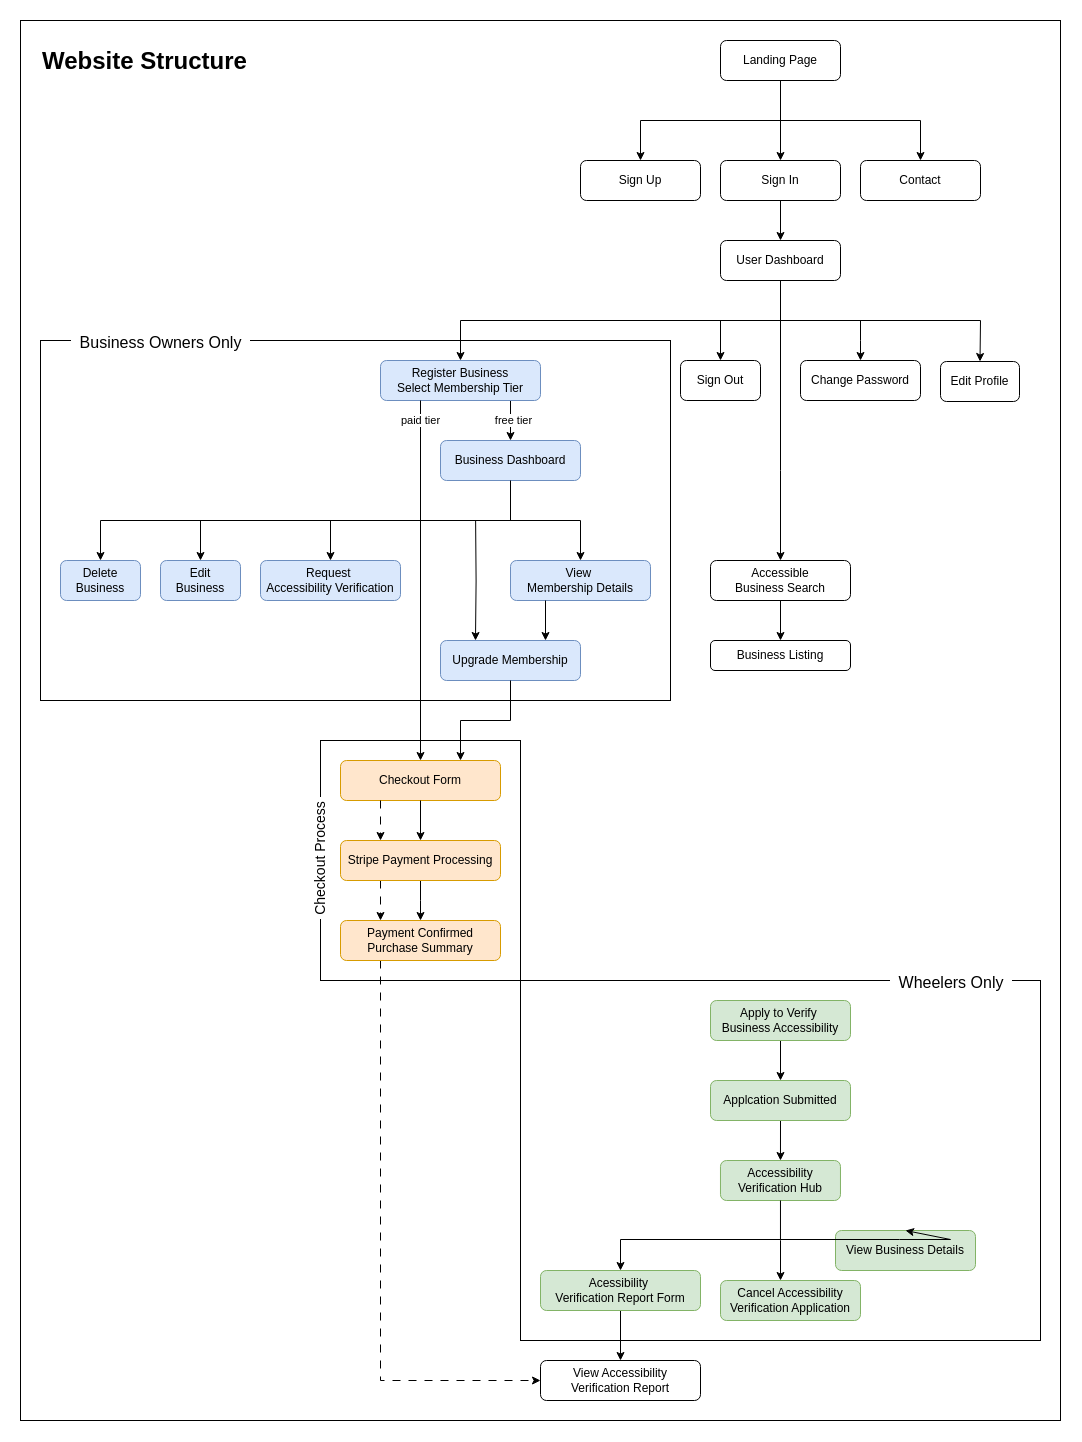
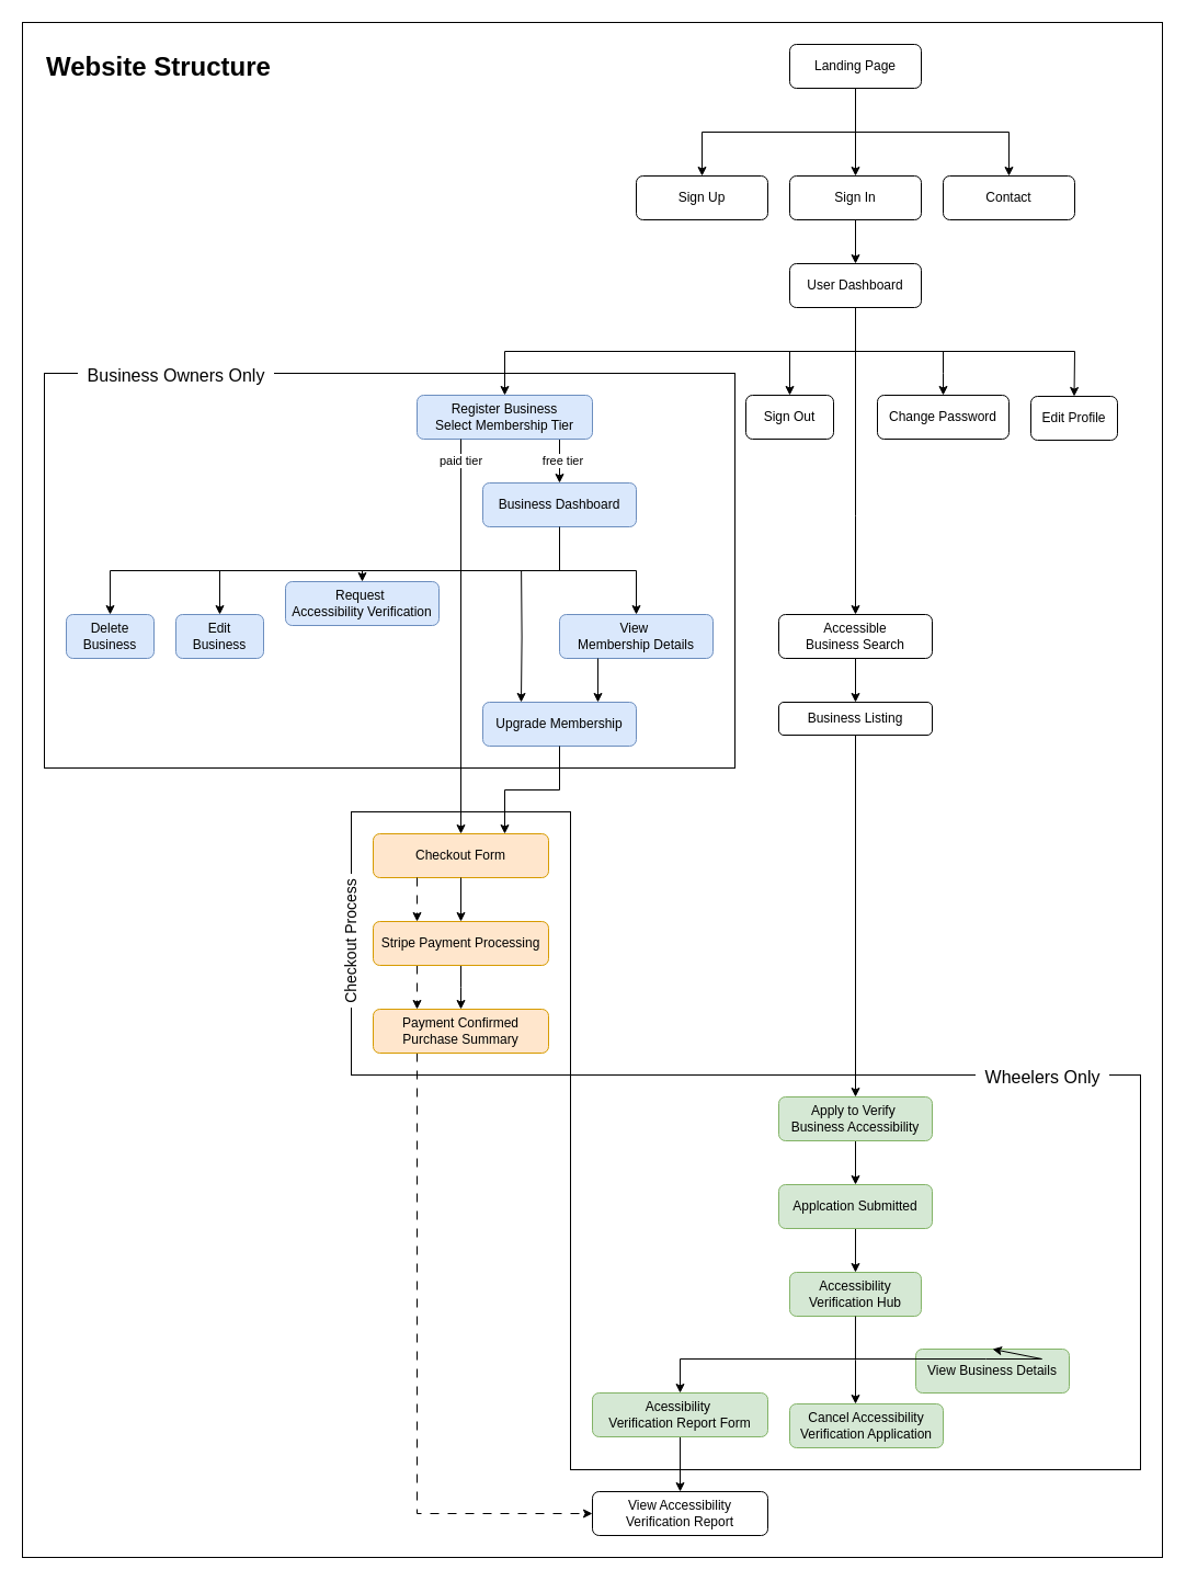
  <mxCell id="0" />
  <mxCell id="1" parent="0" />
  <mxCell id="2" value="" style="rounded=0;whiteSpace=wrap;html=1;fillColor=none;" vertex="1" parent="1"><mxGeometry x="520" y="980" width="520" height="360" as="geometry" /></mxCell>
  <mxCell id="3" value="" style="rounded=0;whiteSpace=wrap;html=1;" parent="1" vertex="1"><mxGeometry x="320" y="740" width="200" height="240" as="geometry" /></mxCell>
  <mxCell id="4" value="" style="edgeStyle=orthogonalEdgeStyle;rounded=0;orthogonalLoop=1;jettySize=auto;html=1;entryX=0.5;entryY=0;entryDx=0;entryDy=0;exitX=0.5;exitY=1;exitDx=0;exitDy=0;" parent="1" source="5" target="9" edge="1"><mxGeometry relative="1" as="geometry"><mxPoint x="780" y="101" as="sourcePoint" /><mxPoint x="780" y="181" as="targetPoint" /><Array as="points" /></mxGeometry></mxCell>
  <mxCell id="5" value="Landing Page" style="rounded=1;whiteSpace=wrap;html=1;" parent="1" vertex="1"><mxGeometry x="720" y="40" width="120" height="40" as="geometry" /></mxCell>
  <mxCell id="6" style="edgeStyle=orthogonalEdgeStyle;rounded=0;orthogonalLoop=1;jettySize=auto;html=1;entryX=0.5;entryY=0;entryDx=0;entryDy=0;" parent="1" target="7" edge="1"><mxGeometry relative="1" as="geometry"><mxPoint x="640" y="141" as="targetPoint" /><mxPoint x="780" y="120" as="sourcePoint" /><Array as="points"><mxPoint x="640" y="120" /></Array></mxGeometry></mxCell>
  <mxCell id="7" value="Sign Up" style="rounded=1;whiteSpace=wrap;html=1;" parent="1" vertex="1"><mxGeometry x="580" y="160" width="120" height="40" as="geometry" /></mxCell>
  <mxCell id="8" value="" style="edgeStyle=orthogonalEdgeStyle;rounded=0;orthogonalLoop=1;jettySize=auto;html=1;" parent="1" source="9" target="14" edge="1"><mxGeometry relative="1" as="geometry" /></mxCell>
  <mxCell id="9" value="Sign In" style="rounded=1;whiteSpace=wrap;html=1;" parent="1" vertex="1"><mxGeometry x="720" y="160" width="120" height="40" as="geometry" /></mxCell>
  <mxCell id="10" style="edgeStyle=orthogonalEdgeStyle;rounded=0;orthogonalLoop=1;jettySize=auto;html=1;entryX=0.5;entryY=0;entryDx=0;entryDy=0;" edge="1" parent="1" target="11"><mxGeometry relative="1" as="geometry"><mxPoint x="780" y="120" as="sourcePoint" /><Array as="points"><mxPoint x="920" y="120" /></Array></mxGeometry></mxCell>
  <mxCell id="11" value="Contact" style="rounded=1;whiteSpace=wrap;html=1;" parent="1" vertex="1"><mxGeometry x="860" y="160" width="120" height="40" as="geometry" /></mxCell>
  <mxCell id="12" value="" style="edgeStyle=orthogonalEdgeStyle;rounded=0;orthogonalLoop=1;jettySize=auto;html=1;entryX=0.5;entryY=0;entryDx=0;entryDy=0;" parent="1" target="17" edge="1"><mxGeometry relative="1" as="geometry"><mxPoint x="780" y="320" as="sourcePoint" /><Array as="points"><mxPoint x="460" y="320" /></Array></mxGeometry></mxCell>
  <mxCell id="13" value="" style="edgeStyle=orthogonalEdgeStyle;rounded=0;orthogonalLoop=1;jettySize=auto;html=1;exitX=0.5;exitY=1;exitDx=0;exitDy=0;" parent="1" source="14" target="33" edge="1"><mxGeometry relative="1" as="geometry"><mxPoint x="780" y="380" as="sourcePoint" /><Array as="points"><mxPoint x="780" y="280" /><mxPoint x="780" y="470" /><mxPoint x="780" y="470" /></Array></mxGeometry></mxCell>
  <mxCell id="14" value="User Dashboard" style="rounded=1;whiteSpace=wrap;html=1;" parent="1" vertex="1"><mxGeometry x="720" y="240" width="120" height="40" as="geometry" /></mxCell>
  <mxCell id="15" value="" style="edgeStyle=orthogonalEdgeStyle;rounded=0;orthogonalLoop=1;jettySize=auto;html=1;exitX=0.75;exitY=1;exitDx=0;exitDy=0;entryX=0.5;entryY=0;entryDx=0;entryDy=0;" parent="1" source="17" target="19" edge="1"><mxGeometry relative="1" as="geometry"><Array as="points"><mxPoint x="510" y="400" /></Array></mxGeometry></mxCell>
  <mxCell id="16" value="free tier" style="edgeLabel;html=1;align=center;verticalAlign=middle;resizable=0;points=[];" vertex="1" connectable="0" parent="15"><mxGeometry x="0.043" y="2" relative="1" as="geometry"><mxPoint y="3" as="offset" /></mxGeometry></mxCell>
  <mxCell id="17" value="Register Business&lt;div&gt;Select Membership Tier&lt;/div&gt;" style="rounded=1;whiteSpace=wrap;html=1;fillColor=#dae8fc;strokeColor=#6c8ebf;" parent="1" vertex="1"><mxGeometry x="380" y="360" width="160" height="40" as="geometry" /></mxCell>
  <mxCell id="18" value="" style="edgeStyle=orthogonalEdgeStyle;rounded=0;orthogonalLoop=1;jettySize=auto;html=1;" parent="1" edge="1"><mxGeometry relative="1" as="geometry"><mxPoint x="520" y="520" as="sourcePoint" /><mxPoint x="100" y="560" as="targetPoint" /><Array as="points"><mxPoint x="100" y="520" /><mxPoint x="100" y="560" /></Array></mxGeometry></mxCell>
  <mxCell id="19" value="Business Dashboard" style="rounded=1;whiteSpace=wrap;html=1;fillColor=#dae8fc;strokeColor=#6c8ebf;" parent="1" vertex="1"><mxGeometry x="440" y="440" width="140" height="40" as="geometry" /></mxCell>
  <mxCell id="20" style="edgeStyle=orthogonalEdgeStyle;rounded=0;orthogonalLoop=1;jettySize=auto;html=1;entryX=0.5;entryY=0;entryDx=0;entryDy=0;" edge="1" parent="1" target="21"><mxGeometry relative="1" as="geometry"><mxPoint x="510" y="520" as="sourcePoint" /><Array as="points"><mxPoint x="580" y="520" /></Array></mxGeometry></mxCell>
  <mxCell id="21" value="View&amp;nbsp;&lt;div&gt;Membership&amp;nbsp;&lt;span style=&quot;background-color: transparent; color: light-dark(rgb(0, 0, 0), rgb(255, 255, 255));&quot;&gt;Details&lt;/span&gt;&lt;/div&gt;" style="rounded=1;whiteSpace=wrap;html=1;fillColor=#dae8fc;strokeColor=#6c8ebf;" parent="1" vertex="1"><mxGeometry x="510" y="560" width="140" height="40" as="geometry" /></mxCell>
  <mxCell id="22" value="Checkout Form" style="rounded=1;whiteSpace=wrap;html=1;fillColor=#ffe6cc;strokeColor=#d79b00;" parent="1" vertex="1"><mxGeometry x="340" y="760" width="160" height="40" as="geometry" /></mxCell>
  <mxCell id="23" style="edgeStyle=orthogonalEdgeStyle;rounded=0;orthogonalLoop=1;jettySize=auto;html=1;entryX=0.5;entryY=0;entryDx=0;entryDy=0;" parent="1" source="26" target="28" edge="1"><mxGeometry relative="1" as="geometry"><mxPoint x="408" y="837" as="targetPoint" /><Array as="points"><mxPoint x="420" y="900" /><mxPoint x="420" y="900" /></Array></mxGeometry></mxCell>
  <mxCell id="24" style="edgeStyle=orthogonalEdgeStyle;rounded=0;orthogonalLoop=1;jettySize=auto;html=1;exitX=0.25;exitY=1;exitDx=0;exitDy=0;entryX=0.25;entryY=0;entryDx=0;entryDy=0;dashed=1;dashPattern=8 8;" edge="1" parent="1" source="22" target="26"><mxGeometry relative="1" as="geometry" /></mxCell>
  <mxCell id="25" style="edgeStyle=orthogonalEdgeStyle;rounded=0;orthogonalLoop=1;jettySize=auto;html=1;exitX=0.25;exitY=1;exitDx=0;exitDy=0;entryX=0.25;entryY=0;entryDx=0;entryDy=0;dashed=1;dashPattern=8 8;" edge="1" parent="1" source="26" target="28"><mxGeometry relative="1" as="geometry" /></mxCell>
  <mxCell id="26" value="Stripe Payment Processing" style="rounded=1;whiteSpace=wrap;html=1;fillColor=#ffe6cc;strokeColor=#d79b00;" parent="1" vertex="1"><mxGeometry x="340" y="840" width="160" height="40" as="geometry" /></mxCell>
  <mxCell id="27" style="edgeStyle=orthogonalEdgeStyle;rounded=0;orthogonalLoop=1;jettySize=auto;html=1;exitX=0.25;exitY=1;exitDx=0;exitDy=0;entryX=0;entryY=0.5;entryDx=0;entryDy=0;dashed=1;dashPattern=8 8;" edge="1" parent="1" source="28" target="43"><mxGeometry relative="1" as="geometry"><mxPoint x="480" y="1400" as="targetPoint" /><Array as="points"><mxPoint x="380" y="1380" /></Array></mxGeometry></mxCell>
  <mxCell id="28" value="Payment Confirmed&lt;div&gt;Purchase Summary&lt;/div&gt;" style="rounded=1;whiteSpace=wrap;html=1;fillColor=#ffe6cc;strokeColor=#d79b00;" parent="1" vertex="1"><mxGeometry x="340" y="920" width="160" height="40" as="geometry" /></mxCell>
  <mxCell id="29" style="edgeStyle=orthogonalEdgeStyle;rounded=0;orthogonalLoop=1;jettySize=auto;html=1;exitX=0.25;exitY=0;exitDx=0;exitDy=0;entryX=0.25;entryY=0;entryDx=0;entryDy=0;" edge="1" parent="1" target="31"><mxGeometry relative="1" as="geometry"><mxPoint x="475.118" y="520" as="sourcePoint" /></mxGeometry></mxCell>
  <mxCell id="30" style="edgeStyle=orthogonalEdgeStyle;rounded=0;orthogonalLoop=1;jettySize=auto;html=1;exitX=0.25;exitY=1;exitDx=0;exitDy=0;entryX=0.75;entryY=0;entryDx=0;entryDy=0;" edge="1" parent="1" source="21" target="31"><mxGeometry relative="1" as="geometry" /></mxCell>
  <mxCell id="31" value="Upgrade&amp;nbsp;&lt;span style=&quot;background-color: transparent; color: light-dark(rgb(0, 0, 0), rgb(255, 255, 255));&quot;&gt;Membership&lt;/span&gt;" style="rounded=1;whiteSpace=wrap;html=1;fillColor=#dae8fc;strokeColor=#6c8ebf;" parent="1" vertex="1"><mxGeometry x="440" y="640" width="140" height="40" as="geometry" /></mxCell>
  <mxCell id="32" value="" style="edgeStyle=orthogonalEdgeStyle;rounded=0;orthogonalLoop=1;jettySize=auto;html=1;" parent="1" source="33" target="35" edge="1"><mxGeometry relative="1" as="geometry" /></mxCell>
  <mxCell id="33" value="Accessible&lt;div&gt;Business Search&lt;/div&gt;" style="rounded=1;whiteSpace=wrap;html=1;" parent="1" vertex="1"><mxGeometry x="710" y="560" width="140" height="40" as="geometry" /></mxCell>
+ <mxCell id="34" value="" style="edgeStyle=orthogonalEdgeStyle;rounded=0;orthogonalLoop=1;jettySize=auto;html=1;" parent="1" source="35" target="37" edge="1"><mxGeometry relative="1" as="geometry" /></mxCell>
  <mxCell id="35" value="Business Listing" style="rounded=1;whiteSpace=wrap;html=1;" parent="1" vertex="1"><mxGeometry x="710" y="640" width="140" height="30" as="geometry" /></mxCell>
  <mxCell id="36" value="" style="edgeStyle=orthogonalEdgeStyle;rounded=0;orthogonalLoop=1;jettySize=auto;html=1;" parent="1" source="37" target="39" edge="1"><mxGeometry relative="1" as="geometry" /></mxCell>
  <mxCell id="37" value="Apply to Verify&amp;nbsp;&lt;div&gt;Business Accessibility&lt;/div&gt;" style="rounded=1;whiteSpace=wrap;html=1;fillColor=#d5e8d4;strokeColor=#82b366;" parent="1" vertex="1"><mxGeometry x="710" y="1000" width="140" height="40" as="geometry" /></mxCell>
  <mxCell id="38" style="edgeStyle=orthogonalEdgeStyle;rounded=0;orthogonalLoop=1;jettySize=auto;html=1;exitX=0.5;exitY=1;exitDx=0;exitDy=0;entryX=0.5;entryY=0;entryDx=0;entryDy=0;" edge="1" parent="1" source="39" target="42"><mxGeometry relative="1" as="geometry" /></mxCell>
  <mxCell id="39" value="Applcation&amp;nbsp;&lt;span style=&quot;background-color: transparent; color: light-dark(rgb(0, 0, 0), rgb(255, 255, 255));&quot;&gt;Submitted&lt;/span&gt;" style="rounded=1;whiteSpace=wrap;html=1;fillColor=#d5e8d4;strokeColor=#82b366;" parent="1" vertex="1"><mxGeometry x="710" y="1080" width="140" height="40" as="geometry" /></mxCell>
  <mxCell id="40" value="View Business&amp;nbsp;&lt;span style=&quot;background-color: transparent; color: light-dark(rgb(0, 0, 0), rgb(255, 255, 255));&quot;&gt;Details&lt;/span&gt;" style="rounded=1;whiteSpace=wrap;html=1;fillColor=#d5e8d4;strokeColor=#82b366;" parent="1" vertex="1"><mxGeometry x="835" y="1230" width="140" height="40" as="geometry" /></mxCell>
  <mxCell id="41" value="Delete&lt;div&gt;Business&lt;/div&gt;" style="rounded=1;whiteSpace=wrap;html=1;fillColor=#dae8fc;strokeColor=#6c8ebf;" parent="1" vertex="1"><mxGeometry x="60" y="560" width="80" height="40" as="geometry" /></mxCell>
  <mxCell id="42" value="Accessibility Verification Hub" style="rounded=1;whiteSpace=wrap;html=1;fillColor=#d5e8d4;strokeColor=#82b366;" parent="1" vertex="1"><mxGeometry x="719.98" y="1160" width="120" height="40" as="geometry" /></mxCell>
  <mxCell id="43" value="View Accessibility&lt;div&gt;Verification Report&lt;/div&gt;" style="rounded=1;whiteSpace=wrap;html=1;" parent="1" vertex="1"><mxGeometry x="540" y="1360" width="160" height="40" as="geometry" /></mxCell>
  <mxCell id="44" style="edgeStyle=orthogonalEdgeStyle;rounded=0;orthogonalLoop=1;jettySize=auto;html=1;entryX=0.5;entryY=0;entryDx=0;entryDy=0;" edge="1" parent="1" target="45"><mxGeometry relative="1" as="geometry"><mxPoint x="730" y="320" as="sourcePoint" /><Array as="points"><mxPoint x="730" y="320" /></Array></mxGeometry></mxCell>
  <mxCell id="45" value="Sign&amp;nbsp;&lt;span style=&quot;background-color: transparent; color: light-dark(rgb(0, 0, 0), rgb(255, 255, 255));&quot;&gt;Out&lt;/span&gt;" style="rounded=1;whiteSpace=wrap;html=1;" parent="1" vertex="1"><mxGeometry x="680" y="360" width="80" height="40" as="geometry" /></mxCell>
  <mxCell id="46" value="Edit&amp;nbsp;&lt;span style=&quot;background-color: transparent; color: light-dark(rgb(0, 0, 0), rgb(255, 255, 255));&quot;&gt;Profile&lt;/span&gt;" style="rounded=1;whiteSpace=wrap;html=1;" parent="1" vertex="1"><mxGeometry x="940" y="361" width="79" height="40" as="geometry" /></mxCell>
  <mxCell id="47" style="edgeStyle=orthogonalEdgeStyle;rounded=0;orthogonalLoop=1;jettySize=auto;html=1;entryX=0.5;entryY=0;entryDx=0;entryDy=0;" edge="1" parent="1" target="48"><mxGeometry relative="1" as="geometry"><mxPoint x="860" y="320" as="sourcePoint" /><Array as="points"><mxPoint x="860" y="340" /><mxPoint x="860" y="340" /></Array></mxGeometry></mxCell>
  <mxCell id="48" value="Change&amp;nbsp;&lt;span style=&quot;background-color: transparent; color: light-dark(rgb(0, 0, 0), rgb(255, 255, 255));&quot;&gt;Password&lt;/span&gt;" style="rounded=1;whiteSpace=wrap;html=1;" parent="1" vertex="1"><mxGeometry x="800" y="360" width="120" height="40" as="geometry" /></mxCell>
  <mxCell id="49" value="" style="edgeStyle=orthogonalEdgeStyle;rounded=0;orthogonalLoop=1;jettySize=auto;html=1;" edge="1" parent="1" source="50" target="43"><mxGeometry relative="1" as="geometry" /></mxCell>
  <mxCell id="50" value="Acessibility&amp;nbsp;&lt;div&gt;Verification&amp;nbsp;&lt;span style=&quot;background-color: transparent; color: light-dark(rgb(0, 0, 0), rgb(255, 255, 255));&quot;&gt;Report Form&lt;/span&gt;&lt;/div&gt;" style="rounded=1;whiteSpace=wrap;html=1;fillColor=#d5e8d4;strokeColor=#82b366;" parent="1" vertex="1"><mxGeometry x="540" y="1270" width="160" height="40" as="geometry" /></mxCell>
- <mxCell id="51" value="Request&amp;nbsp;&lt;div&gt;Accessibility Verification&lt;/div&gt;" style="rounded=1;whiteSpace=wrap;html=1;fillColor=#dae8fc;strokeColor=#6c8ebf;" parent="1" vertex="1"><mxGeometry x="260" y="560" width="140" height="40" as="geometry" /></mxCell>
+ <mxCell id="51" value="Request&amp;nbsp;&lt;div&gt;Accessibility Verification&lt;/div&gt;" style="rounded=1;whiteSpace=wrap;html=1;fillColor=#dae8fc;strokeColor=#6c8ebf;" parent="1" vertex="1"><mxGeometry x="260" y="530" width="140" height="40" as="geometry" /></mxCell>
  <mxCell id="52" value="Cancel Accessibility Verification Application" style="rounded=1;whiteSpace=wrap;html=1;fillColor=#d5e8d4;strokeColor=#82b366;" parent="1" vertex="1"><mxGeometry x="720" y="1280" width="140" height="40" as="geometry" /></mxCell>
  <mxCell id="53" value="" style="endArrow=classic;html=1;rounded=0;entryX=0.5;entryY=0;entryDx=0;entryDy=0;exitX=0.25;exitY=1;exitDx=0;exitDy=0;" parent="1" target="22" edge="1" source="17"><mxGeometry width="50" height="50" relative="1" as="geometry"><mxPoint x="418" y="400" as="sourcePoint" /><mxPoint x="428" y="697" as="targetPoint" /><Array as="points" /></mxGeometry></mxCell>
  <mxCell id="54" value="paid tier" style="edgeLabel;html=1;align=center;verticalAlign=middle;resizable=0;points=[];" vertex="1" connectable="0" parent="53"><mxGeometry x="-0.908" y="-1" relative="1" as="geometry"><mxPoint y="2" as="offset" /></mxGeometry></mxCell>
  <mxCell id="55" value="" style="endArrow=classic;html=1;rounded=0;exitX=0.5;exitY=1;exitDx=0;exitDy=0;entryX=0.75;entryY=0;entryDx=0;entryDy=0;" parent="1" source="31" target="22" edge="1"><mxGeometry width="50" height="50" relative="1" as="geometry"><mxPoint x="518" y="757" as="sourcePoint" /><mxPoint x="568" y="707" as="targetPoint" /><Array as="points"><mxPoint x="510" y="720" /><mxPoint x="460" y="720" /></Array></mxGeometry></mxCell>
  <mxCell id="56" value="" style="endArrow=classic;html=1;rounded=0;" parent="1" source="62" edge="1"><mxGeometry width="50" height="50" relative="1" as="geometry"><mxPoint x="213" y="520" as="sourcePoint" /><mxPoint x="213" y="600" as="targetPoint" /></mxGeometry></mxCell>
  <mxCell id="57" value="" style="endArrow=classic;html=1;rounded=0;entryX=0.5;entryY=0;entryDx=0;entryDy=0;" parent="1" target="51" edge="1"><mxGeometry width="50" height="50" relative="1" as="geometry"><mxPoint x="330" y="520" as="sourcePoint" /><mxPoint x="308" y="537" as="targetPoint" /></mxGeometry></mxCell>
  <mxCell id="58" value="" style="endArrow=classic;html=1;rounded=0;exitX=0.5;exitY=1;exitDx=0;exitDy=0;entryX=0.5;entryY=0;entryDx=0;entryDy=0;" parent="1" source="22" target="26" edge="1"><mxGeometry width="50" height="50" relative="1" as="geometry"><mxPoint x="418" y="787" as="sourcePoint" /><mxPoint x="468" y="737" as="targetPoint" /></mxGeometry></mxCell>
  <mxCell id="59" value="" style="endArrow=classic;startArrow=classic;html=1;rounded=0;entryX=0.5;entryY=0;entryDx=0;entryDy=0;exitX=0.5;exitY=0;exitDx=0;exitDy=0;" parent="1" source="50" target="40" edge="1"><mxGeometry width="50" height="50" relative="1" as="geometry"><mxPoint x="670" y="1279" as="sourcePoint" /><mxPoint x="1020" y="1260" as="targetPoint" /><Array as="points"><mxPoint x="620" y="1239" /><mxPoint x="898.98" y="1239" /><mxPoint x="950" y="1239" /></Array></mxGeometry></mxCell>
  <mxCell id="60" value="" style="endArrow=classic;html=1;rounded=0;entryX=0.5;entryY=0;entryDx=0;entryDy=0;" parent="1" target="46" edge="1"><mxGeometry width="50" height="50" relative="1" as="geometry"><mxPoint x="780" y="320" as="sourcePoint" /><mxPoint x="1196" y="371" as="targetPoint" /><Array as="points"><mxPoint x="980" y="320" /></Array></mxGeometry></mxCell>
  <mxCell id="61" value="" style="endArrow=classic;html=1;rounded=0;entryX=0.5;entryY=0;entryDx=0;entryDy=0;" parent="1" target="62" edge="1"><mxGeometry width="50" height="50" relative="1" as="geometry"><mxPoint x="200" y="520" as="sourcePoint" /><mxPoint x="213" y="600" as="targetPoint" /></mxGeometry></mxCell>
  <mxCell id="62" value="Edit&lt;div&gt;Business&lt;/div&gt;" style="rounded=1;whiteSpace=wrap;html=1;fillColor=#dae8fc;strokeColor=#6c8ebf;" parent="1" vertex="1"><mxGeometry x="160" y="560" width="80" height="40" as="geometry" /></mxCell>
  <mxCell id="63" value="" style="endArrow=classic;html=1;rounded=0;" parent="1" edge="1"><mxGeometry width="50" height="50" relative="1" as="geometry"><mxPoint x="780" y="1240" as="sourcePoint" /><mxPoint x="780" y="1280" as="targetPoint" /></mxGeometry></mxCell>
  <mxCell id="64" value="" style="endArrow=none;html=1;rounded=0;entryX=0.5;entryY=1;entryDx=0;entryDy=0;" parent="1" target="42" edge="1"><mxGeometry width="50" height="50" relative="1" as="geometry"><mxPoint x="779.98" y="1240" as="sourcePoint" /><mxPoint x="859.98" y="1300" as="targetPoint" /></mxGeometry></mxCell>
  <mxCell id="65" value="" style="endArrow=none;html=1;rounded=0;" edge="1" parent="1"><mxGeometry width="50" height="50" relative="1" as="geometry"><mxPoint x="510" y="520" as="sourcePoint" /><mxPoint x="510" y="480" as="targetPoint" /></mxGeometry></mxCell>
  <mxCell id="66" value="" style="rounded=0;whiteSpace=wrap;html=1;fillColor=none;" vertex="1" parent="1"><mxGeometry x="40" y="340" width="630" height="360" as="geometry" /></mxCell>
  <mxCell id="67" value="&amp;nbsp;Checkout Process&amp;nbsp;" style="text;html=1;align=center;verticalAlign=middle;whiteSpace=wrap;rounded=0;rotation=270;fontSize=14;labelBackgroundColor=default;" vertex="1" parent="1"><mxGeometry x="255" y="843" width="130" height="30" as="geometry" /></mxCell>
  <mxCell id="68" value="&lt;font style=&quot;font-size: 16px;&quot;&gt;&amp;nbsp; Wheelers Only&amp;nbsp;&amp;nbsp;&lt;/font&gt;" style="text;html=1;align=center;verticalAlign=middle;whiteSpace=wrap;rounded=0;rotation=0;fontSize=14;labelBackgroundColor=default;" vertex="1" parent="1"><mxGeometry x="886" y="967" width="130" height="30" as="geometry" /></mxCell>
  <mxCell id="69" value="&lt;font style=&quot;font-size: 16px;&quot;&gt;&amp;nbsp; Business Owners Only&amp;nbsp;&amp;nbsp;&lt;/font&gt;" style="text;html=1;align=center;verticalAlign=middle;whiteSpace=wrap;rounded=0;rotation=0;fontSize=14;labelBackgroundColor=default;" vertex="1" parent="1"><mxGeometry x="61" y="327" width="199" height="30" as="geometry" /></mxCell>
  <mxCell id="70" value="" style="rounded=0;whiteSpace=wrap;html=1;fillColor=none;" vertex="1" parent="1"><mxGeometry width="1040" height="1400" as="geometry" x="20" y="20" /></mxCell>
  <mxCell id="71" value="&lt;h1 style=&quot;margin-top: 0px;&quot;&gt;Website Structure&lt;/h1&gt;&lt;p&gt;&lt;br&gt;&lt;/p&gt;" style="text;html=1;whiteSpace=wrap;overflow=hidden;rounded=0;" vertex="1" parent="1"><mxGeometry x="40" y="40" width="220" height="120" as="geometry" /></mxCell>
